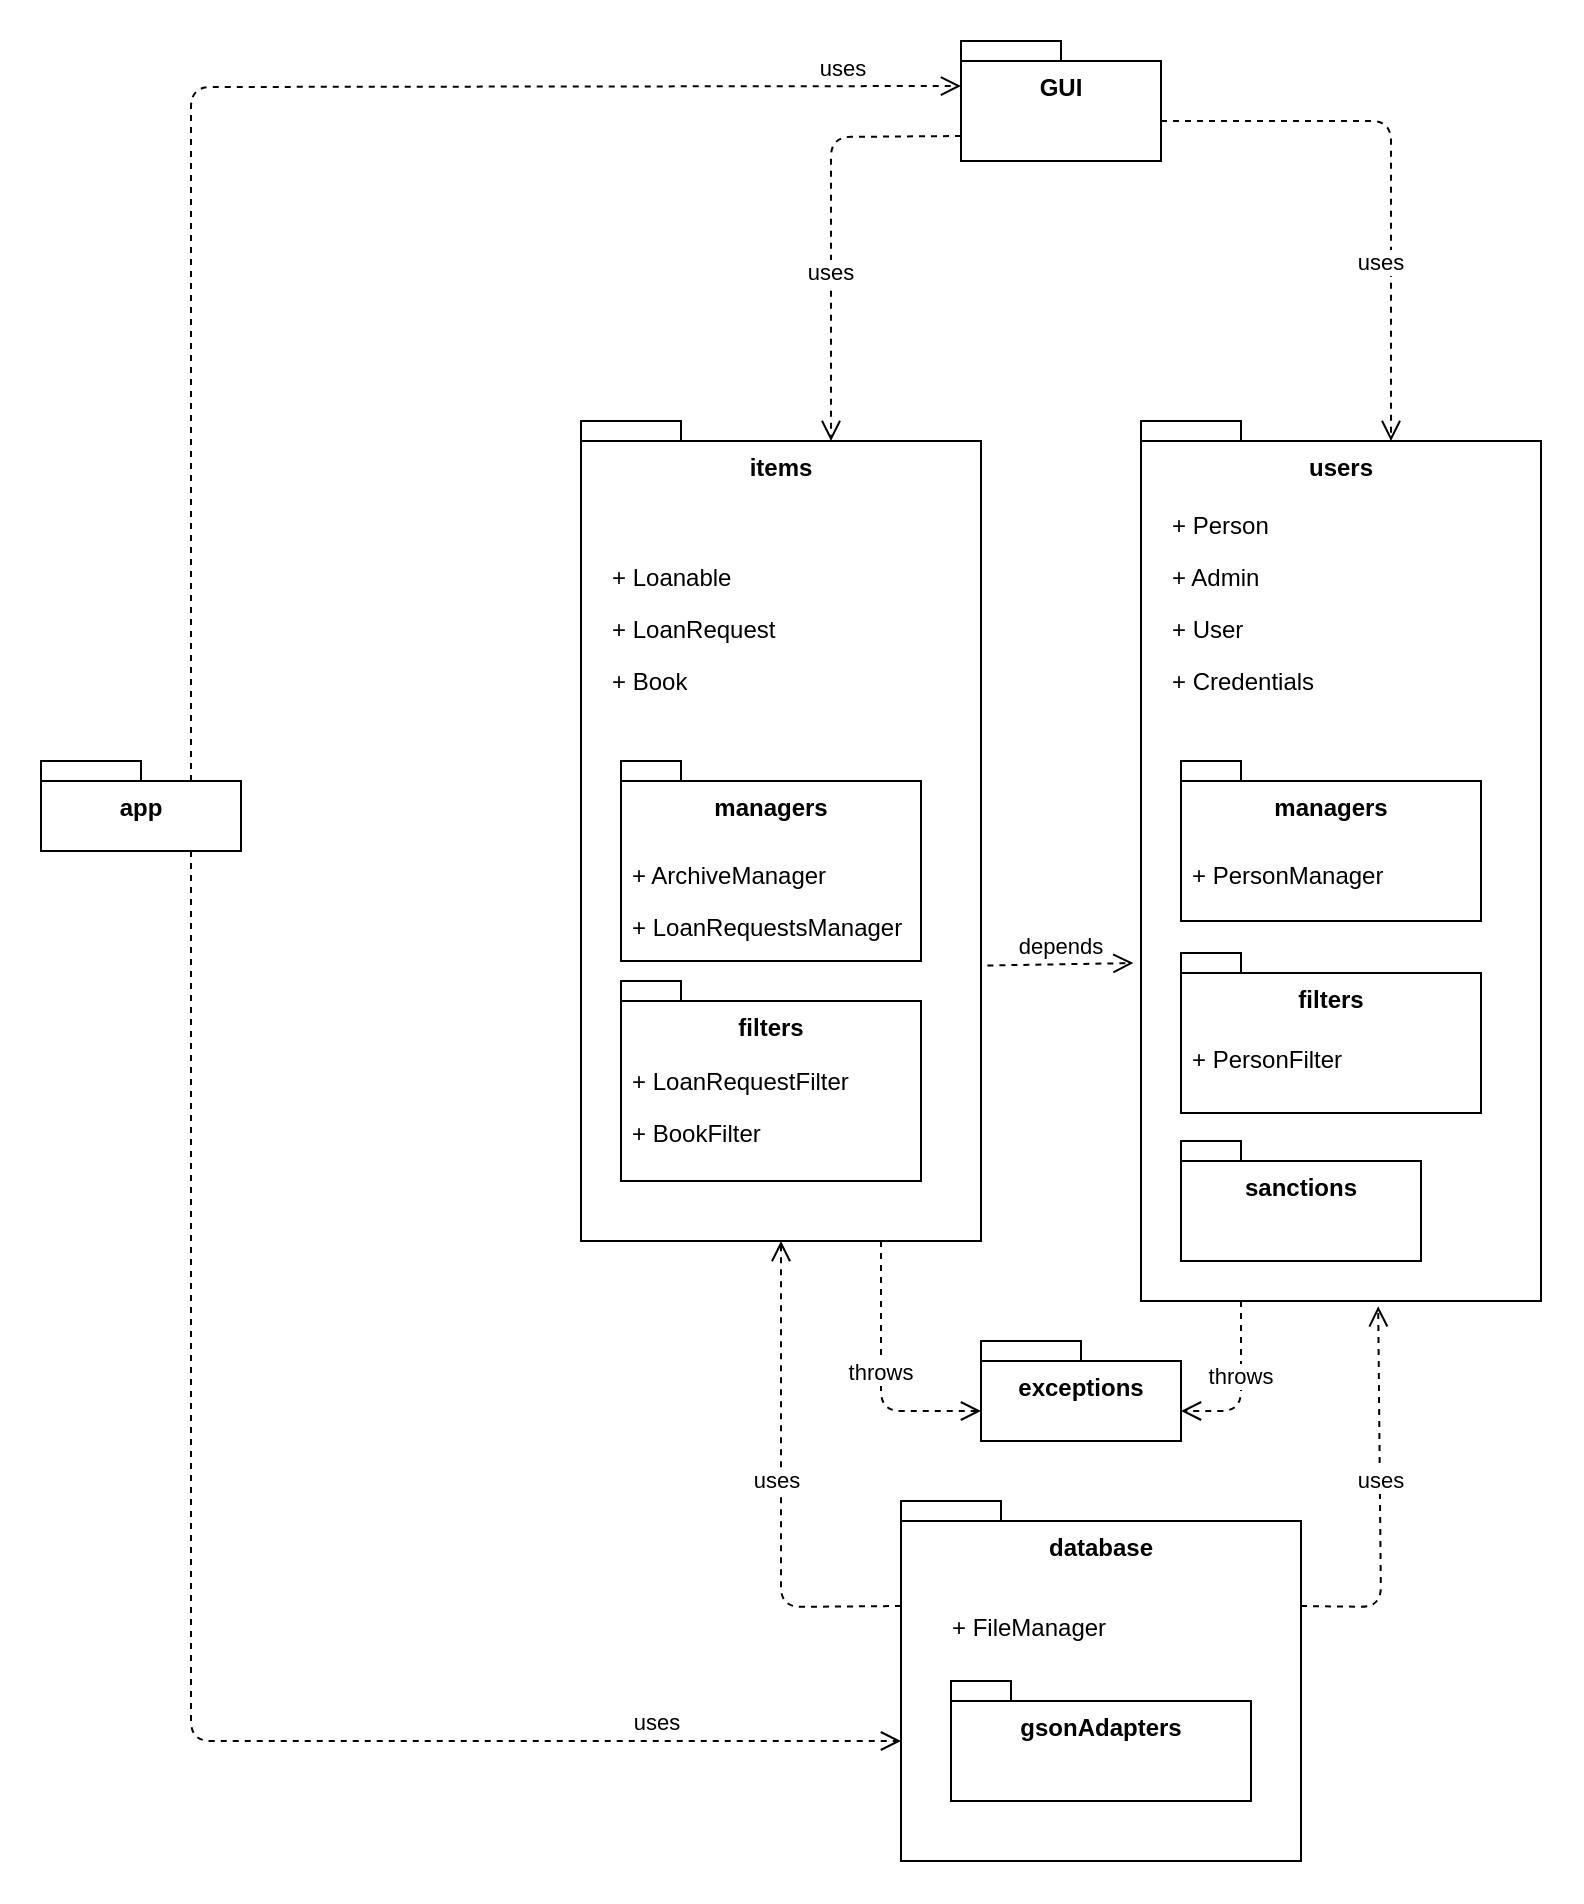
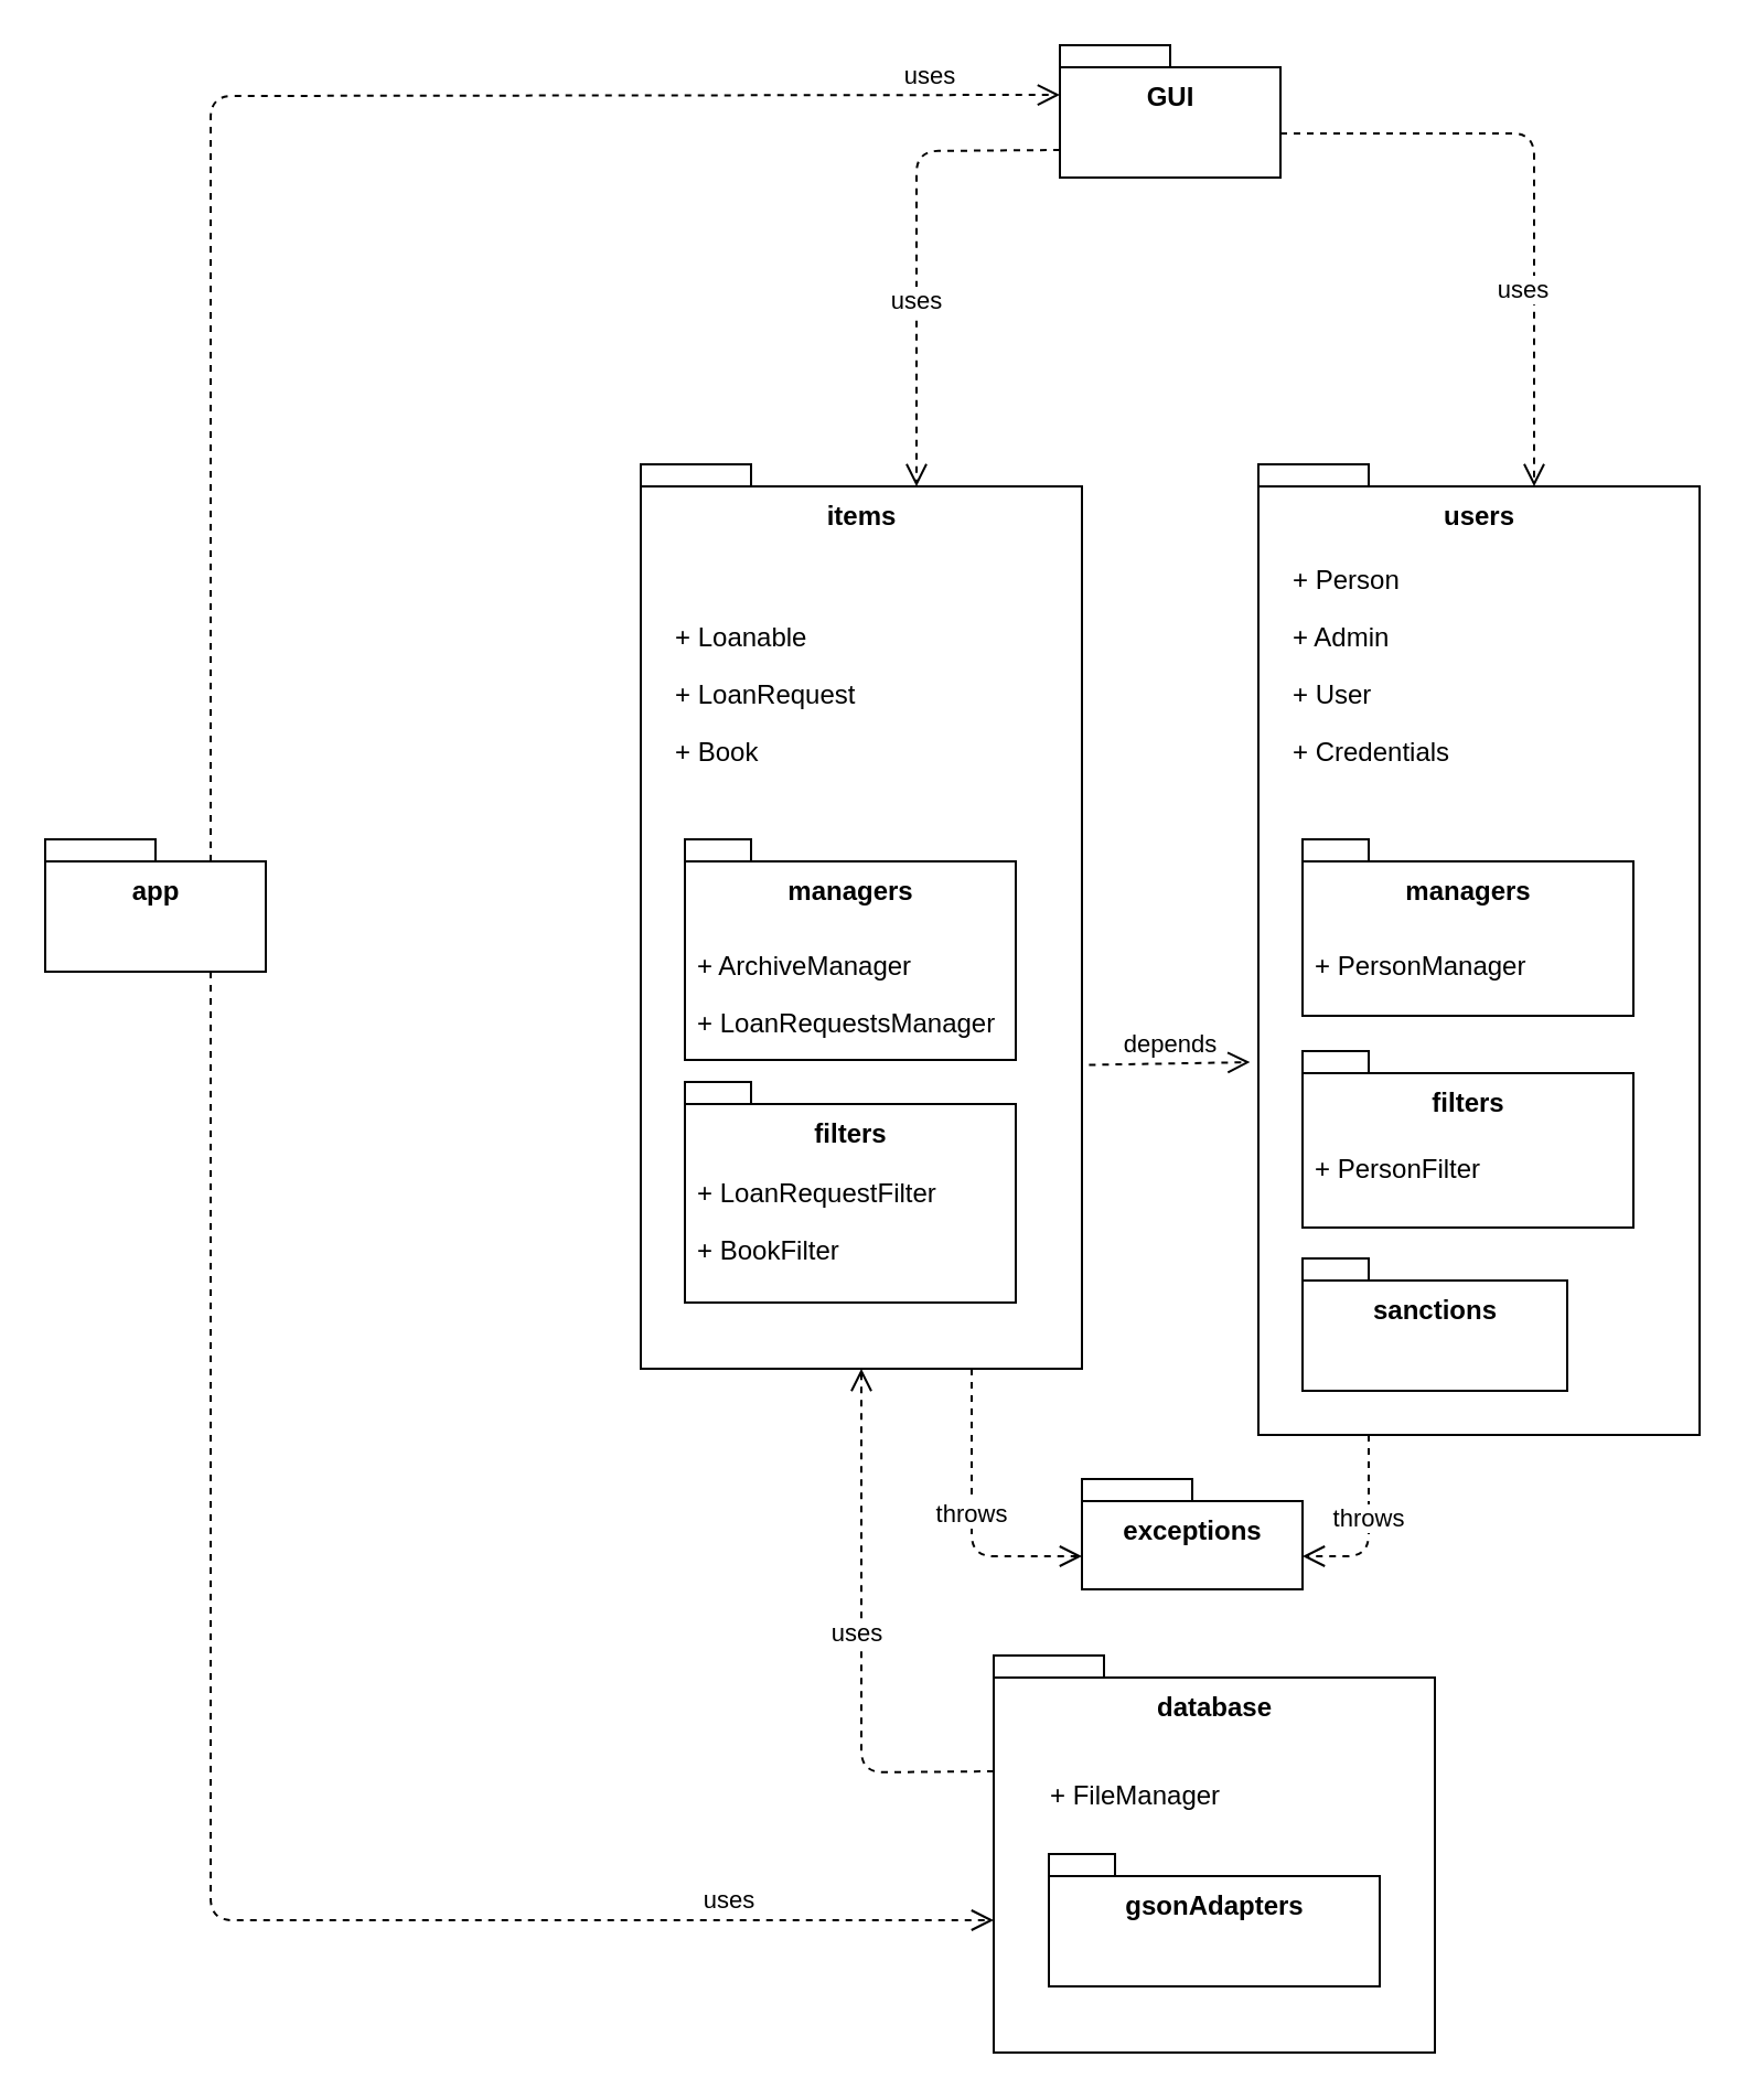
  <mxCell id="0" />
  <mxCell id="1" parent="0" />
  <mxCell id="2" value="items" style="shape=folder;fontStyle=1;spacingTop=10;tabWidth=50;tabHeight=10;tabPosition=left;html=1;verticalAlign=top;horizontal=1;" parent="1" vertex="1"><mxGeometry x="290" y="210" width="200" height="410" as="geometry" /></mxCell>
  <mxCell id="3" value="managers" style="shape=folder;fontStyle=1;spacingTop=10;tabWidth=30;tabHeight=10;tabPosition=left;html=1;verticalAlign=top;" parent="1" vertex="1"><mxGeometry x="310" y="380" width="150" height="100" as="geometry" /></mxCell>
  <mxCell id="4" value="+ Book" style="text;strokeColor=none;fillColor=none;align=left;verticalAlign=top;spacingLeft=4;spacingRight=4;overflow=hidden;rotatable=0;points=[[0,0.5],[1,0.5]];portConstraint=eastwest;" parent="1" vertex="1"><mxGeometry x="300" y="327" width="100" height="26" as="geometry" /></mxCell>
  <mxCell id="5" value="+ LoanRequest" style="text;strokeColor=none;fillColor=none;align=left;verticalAlign=top;spacingLeft=4;spacingRight=4;overflow=hidden;rotatable=0;points=[[0,0.5],[1,0.5]];portConstraint=eastwest;" parent="1" vertex="1"><mxGeometry x="300" y="301" width="100" height="26" as="geometry" /></mxCell>
  <mxCell id="6" value="+ Loanable" style="text;strokeColor=none;fillColor=none;align=left;verticalAlign=top;spacingLeft=4;spacingRight=4;overflow=hidden;rotatable=0;points=[[0,0.5],[1,0.5]];portConstraint=eastwest;" parent="1" vertex="1"><mxGeometry x="300" y="275" width="100" height="26" as="geometry" /></mxCell>
  <mxCell id="7" value="filters" style="shape=folder;fontStyle=1;spacingTop=10;tabWidth=30;tabHeight=10;tabPosition=left;html=1;verticalAlign=top;" parent="1" vertex="1"><mxGeometry x="310" y="490" width="150" height="100" as="geometry" /></mxCell>
  <mxCell id="8" value="+ ArchiveManager" style="text;strokeColor=none;fillColor=none;align=left;verticalAlign=top;spacingLeft=4;spacingRight=4;overflow=hidden;rotatable=0;points=[[0,0.5],[1,0.5]];portConstraint=eastwest;" parent="1" vertex="1"><mxGeometry x="310" y="424" width="110" height="26" as="geometry" /></mxCell>
  <mxCell id="9" value="+ LoanRequestsManager" style="text;strokeColor=none;fillColor=none;align=left;verticalAlign=top;spacingLeft=4;spacingRight=4;overflow=hidden;rotatable=0;points=[[0,0.5],[1,0.5]];portConstraint=eastwest;" parent="1" vertex="1"><mxGeometry x="310" y="450" width="190" height="26" as="geometry" /></mxCell>
  <mxCell id="10" value="+ BookFilter" style="text;strokeColor=none;fillColor=none;align=left;verticalAlign=top;spacingLeft=4;spacingRight=4;overflow=hidden;rotatable=0;points=[[0,0.5],[1,0.5]];portConstraint=eastwest;" parent="1" vertex="1"><mxGeometry x="310" y="553" width="140" height="26" as="geometry" /></mxCell>
  <mxCell id="11" value="+ LoanRequestFilter" style="text;strokeColor=none;fillColor=none;align=left;verticalAlign=top;spacingLeft=4;spacingRight=4;overflow=hidden;rotatable=0;points=[[0,0.5],[1,0.5]];portConstraint=eastwest;" parent="1" vertex="1"><mxGeometry x="310" y="527" width="140" height="26" as="geometry" /></mxCell>
  <mxCell id="12" value="users" style="shape=folder;fontStyle=1;spacingTop=10;tabWidth=50;tabHeight=10;tabPosition=left;html=1;verticalAlign=top;horizontal=1;" parent="1" vertex="1"><mxGeometry x="570" y="210" width="200" height="440" as="geometry" /></mxCell>
  <mxCell id="13" value="managers" style="shape=folder;fontStyle=1;spacingTop=10;tabWidth=30;tabHeight=10;tabPosition=left;html=1;verticalAlign=top;" parent="1" vertex="1"><mxGeometry x="590" y="380" width="150" height="80" as="geometry" /></mxCell>
  <mxCell id="14" value="+ User" style="text;strokeColor=none;fillColor=none;align=left;verticalAlign=top;spacingLeft=4;spacingRight=4;overflow=hidden;rotatable=0;points=[[0,0.5],[1,0.5]];portConstraint=eastwest;" parent="1" vertex="1"><mxGeometry x="580" y="301" width="100" height="26" as="geometry" /></mxCell>
  <mxCell id="15" value="+ Admin" style="text;strokeColor=none;fillColor=none;align=left;verticalAlign=top;spacingLeft=4;spacingRight=4;overflow=hidden;rotatable=0;points=[[0,0.5],[1,0.5]];portConstraint=eastwest;" parent="1" vertex="1"><mxGeometry x="580" y="275" width="100" height="26" as="geometry" /></mxCell>
  <mxCell id="16" value="+ Person" style="text;strokeColor=none;fillColor=none;align=left;verticalAlign=top;spacingLeft=4;spacingRight=4;overflow=hidden;rotatable=0;points=[[0,0.5],[1,0.5]];portConstraint=eastwest;" parent="1" vertex="1"><mxGeometry x="580" y="249" width="100" height="26" as="geometry" /></mxCell>
  <mxCell id="17" value="filters" style="shape=folder;fontStyle=1;spacingTop=10;tabWidth=30;tabHeight=10;tabPosition=left;html=1;verticalAlign=top;" parent="1" vertex="1"><mxGeometry x="590" y="476" width="150" height="80" as="geometry" /></mxCell>
  <mxCell id="18" value="+ PersonManager" style="text;strokeColor=none;fillColor=none;align=left;verticalAlign=top;spacingLeft=4;spacingRight=4;overflow=hidden;rotatable=0;points=[[0,0.5],[1,0.5]];portConstraint=eastwest;" parent="1" vertex="1"><mxGeometry x="590" y="424" width="110" height="26" as="geometry" /></mxCell>
  <mxCell id="19" value="+ PersonFilter" style="text;strokeColor=none;fillColor=none;align=left;verticalAlign=top;spacingLeft=4;spacingRight=4;overflow=hidden;rotatable=0;points=[[0,0.5],[1,0.5]];portConstraint=eastwest;" parent="1" vertex="1"><mxGeometry x="590" y="516" width="140" height="26" as="geometry" /></mxCell>
  <mxCell id="20" value="+ Credentials" style="text;strokeColor=none;fillColor=none;align=left;verticalAlign=top;spacingLeft=4;spacingRight=4;overflow=hidden;rotatable=0;points=[[0,0.5],[1,0.5]];portConstraint=eastwest;" parent="1" vertex="1"><mxGeometry x="580" y="327" width="100" height="26" as="geometry" /></mxCell>
  <mxCell id="21" value="sanctions" style="shape=folder;fontStyle=1;spacingTop=10;tabWidth=30;tabHeight=10;tabPosition=left;html=1;verticalAlign=top;" vertex="1" parent="1"><mxGeometry x="590" y="570" width="120" height="60" as="geometry" /></mxCell>
  <mxCell id="22" value="database" style="shape=folder;fontStyle=1;spacingTop=10;tabWidth=50;tabHeight=10;tabPosition=left;html=1;verticalAlign=top;horizontal=1;" vertex="1" parent="1"><mxGeometry x="450" y="750" width="200" height="180" as="geometry" /></mxCell>
  <mxCell id="23" value="gsonAdapters" style="shape=folder;fontStyle=1;spacingTop=10;tabWidth=30;tabHeight=10;tabPosition=left;html=1;verticalAlign=top;" vertex="1" parent="1"><mxGeometry x="475" y="840" width="150" height="60" as="geometry" /></mxCell>
  <mxCell id="24" value="+ FileManager" style="text;strokeColor=none;fillColor=none;align=left;verticalAlign=top;spacingLeft=4;spacingRight=4;overflow=hidden;rotatable=0;points=[[0,0.5],[1,0.5]];portConstraint=eastwest;" vertex="1" parent="1"><mxGeometry x="470" y="800" width="100" height="26" as="geometry" /></mxCell>
  <mxCell id="25" value="depends" style="html=1;verticalAlign=bottom;endArrow=open;dashed=1;endSize=8;exitX=1.016;exitY=0.664;exitDx=0;exitDy=0;exitPerimeter=0;entryX=-0.019;entryY=0.616;entryDx=0;entryDy=0;entryPerimeter=0;" edge="1" parent="1" source="2" target="12"><mxGeometry relative="1" as="geometry"><mxPoint x="570" y="510" as="sourcePoint" /><mxPoint x="550" y="482" as="targetPoint" /><mxPoint as="offset" /></mxGeometry></mxCell>
- <mxCell id="26" value="uses" style="html=1;verticalAlign=bottom;endArrow=open;dashed=1;endSize=8;exitX=0;exitY=0;exitDx=200;exitDy=52.5;exitPerimeter=0;entryX=0.593;entryY=1.006;entryDx=0;entryDy=0;entryPerimeter=0;" edge="1" parent="1" source="22" target="12"><mxGeometry x="-0.017" y="-1" relative="1" as="geometry"><mxPoint x="620" y="700" as="sourcePoint" /><mxPoint x="690" y="660" as="targetPoint" /><mxPoint as="offset" /><Array as="points"><mxPoint x="690" y="803" /></Array></mxGeometry></mxCell>
  <mxCell id="27" value="uses" style="html=1;verticalAlign=bottom;endArrow=open;dashed=1;endSize=8;entryX=0.5;entryY=1;entryDx=0;entryDy=0;entryPerimeter=0;exitX=0;exitY=0;exitDx=0;exitDy=52.5;exitPerimeter=0;" edge="1" parent="1" source="22" target="2"><mxGeometry x="-0.063" y="2" relative="1" as="geometry"><mxPoint x="500" y="690" as="sourcePoint" /><mxPoint x="420" y="690" as="targetPoint" /><mxPoint as="offset" /><Array as="points"><mxPoint x="390" y="803" /></Array></mxGeometry></mxCell>
  <mxCell id="28" value="GUI" style="shape=folder;fontStyle=1;spacingTop=10;tabWidth=50;tabHeight=10;tabPosition=left;html=1;verticalAlign=top;horizontal=1;" vertex="1" parent="1"><mxGeometry x="480" y="20" width="100" height="60" as="geometry" /></mxCell>
  <mxCell id="29" value="uses" style="html=1;verticalAlign=bottom;endArrow=open;dashed=1;endSize=8;entryX=0;entryY=0;entryDx=125;entryDy=10;entryPerimeter=0;exitX=0;exitY=0;exitDx=0;exitDy=47.5;exitPerimeter=0;" edge="1" parent="1" source="28" target="2"><mxGeometry x="0.304" relative="1" as="geometry"><mxPoint x="300" y="724.5" as="sourcePoint" /><mxPoint x="240" y="542" as="targetPoint" /><mxPoint y="1" as="offset" /><Array as="points"><mxPoint x="415" y="68" /></Array></mxGeometry></mxCell>
  <mxCell id="30" value="uses" style="html=1;verticalAlign=bottom;endArrow=open;dashed=1;endSize=8;entryX=0;entryY=0;entryDx=125;entryDy=10;entryPerimeter=0;" edge="1" parent="1" target="12"><mxGeometry x="0.418" y="-5" relative="1" as="geometry"><mxPoint x="580" y="60" as="sourcePoint" /><mxPoint x="738.6" y="880" as="targetPoint" /><mxPoint as="offset" /><Array as="points"><mxPoint x="695" y="60" /></Array></mxGeometry></mxCell>
- <mxCell id="31" value="app" style="shape=folder;fontStyle=1;spacingTop=10;tabWidth=50;tabHeight=10;tabPosition=left;html=1;verticalAlign=top;horizontal=1;" vertex="1" parent="1"><mxGeometry x="20" y="380" width="100" height="45" as="geometry" /></mxCell>
+ <mxCell id="31" value="app" style="shape=folder;fontStyle=1;spacingTop=10;tabWidth=50;tabHeight=10;tabPosition=left;html=1;verticalAlign=top;horizontal=1;" vertex="1" parent="1"><mxGeometry x="20" y="380" width="100" height="60" as="geometry" /></mxCell>
  <mxCell id="32" value="uses" style="html=1;verticalAlign=bottom;endArrow=open;dashed=1;endSize=8;entryX=0;entryY=0;entryDx=0;entryDy=22.5;entryPerimeter=0;exitX=0;exitY=0;exitDx=75;exitDy=10;exitPerimeter=0;" edge="1" parent="1" source="31" target="28"><mxGeometry x="0.839" relative="1" as="geometry"><mxPoint x="85" y="110" as="sourcePoint" /><mxPoint x="20" y="275" as="targetPoint" /><mxPoint as="offset" /><Array as="points"><mxPoint x="95" y="43" /></Array></mxGeometry></mxCell>
  <mxCell id="33" value="uses" style="html=1;verticalAlign=bottom;endArrow=open;dashed=1;endSize=8;entryX=0;entryY=0;entryDx=0;entryDy=10;entryPerimeter=0;exitX=0.75;exitY=1;exitDx=0;exitDy=0;exitPerimeter=0;" edge="1" parent="1" source="31"><mxGeometry x="0.694" relative="1" as="geometry"><mxPoint x="65" y="1230" as="sourcePoint" /><mxPoint x="450" y="870" as="targetPoint" /><mxPoint as="offset" /><Array as="points"><mxPoint x="95" y="870" /></Array></mxGeometry></mxCell>
  <mxCell id="34" value="exceptions" style="shape=folder;fontStyle=1;spacingTop=10;tabWidth=50;tabHeight=10;tabPosition=left;html=1;verticalAlign=top;horizontal=1;" vertex="1" parent="1"><mxGeometry x="490" y="670" width="100" height="50" as="geometry" /></mxCell>
  <mxCell id="35" value="throws" style="html=1;verticalAlign=bottom;endArrow=open;dashed=1;endSize=8;entryX=0;entryY=0;entryDx=0;entryDy=35;entryPerimeter=0;exitX=0.75;exitY=1;exitDx=0;exitDy=0;exitPerimeter=0;" edge="1" parent="1" source="2" target="34"><mxGeometry x="0.114" relative="1" as="geometry"><mxPoint x="460" y="812.5" as="sourcePoint" /><mxPoint x="400" y="630" as="targetPoint" /><mxPoint as="offset" /><Array as="points"><mxPoint x="440" y="705" /></Array></mxGeometry></mxCell>
  <mxCell id="36" value="throws" style="html=1;verticalAlign=bottom;endArrow=open;dashed=1;endSize=8;entryX=0;entryY=0;entryDx=100;entryDy=35;entryPerimeter=0;exitX=0.25;exitY=1;exitDx=0;exitDy=0;exitPerimeter=0;" edge="1" parent="1" source="12" target="34"><mxGeometry x="0.114" relative="1" as="geometry"><mxPoint x="630" y="650" as="sourcePoint" /><mxPoint x="680" y="735" as="targetPoint" /><mxPoint as="offset" /><Array as="points"><mxPoint x="620" y="705" /></Array></mxGeometry></mxCell>
